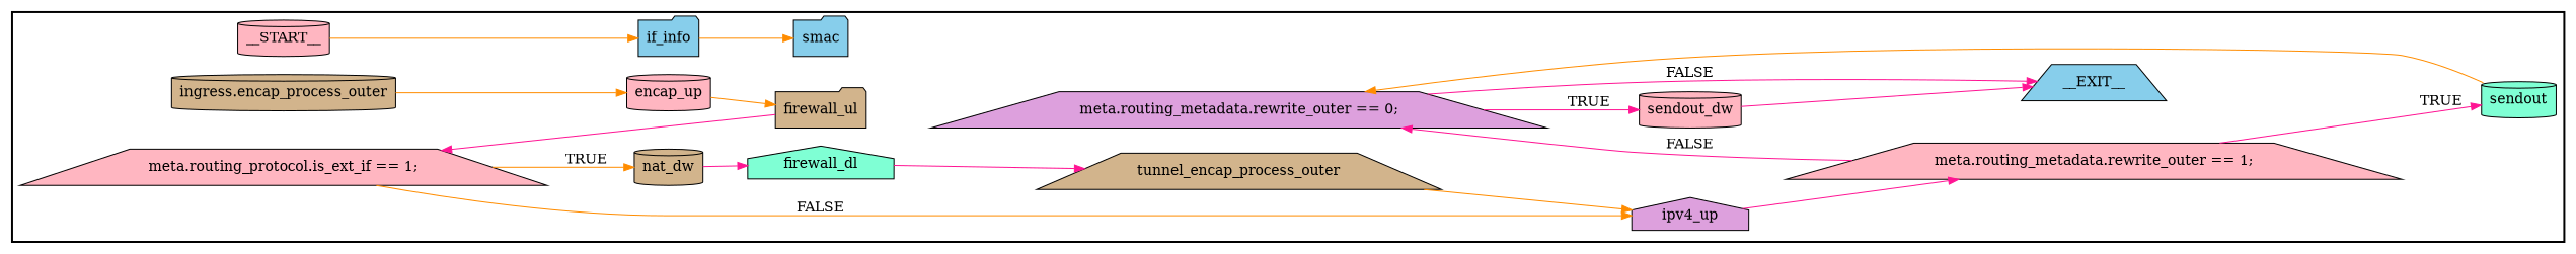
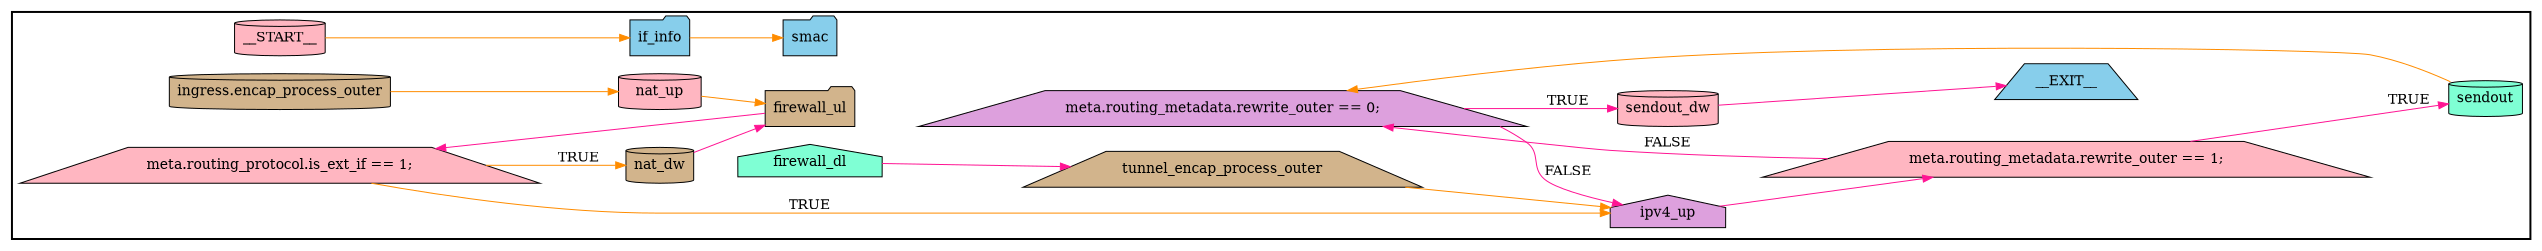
  digraph {
    rankdir=LR
    node [fillcolor=lightpink shape=cylinder style="solid,filled"]
    edge [color=deeppink]
    n1 [label=__START__]
    n2 [fillcolor=skyblue label=if_info shape=folder]
    n3 [fillcolor=skyblue label=__EXIT__ shape=trapezium]
    n4 [fillcolor=skyblue label=smac shape=folder]
    n5 [fillcolor=tan label="ingress.encap_process_outer"]
    n6 [label="meta.routing_protocol.is_ext_if == 1;" shape=trapezium]
-   n7 [label=encap_up]
+   n7 [label=nat_up]
    n8 [fillcolor=tan label=firewall_ul shape=folder]
    n9 [fillcolor=tan label=nat_dw]
    n10 [fillcolor=plum label=ipv4_up shape=house]
    n11 [fillcolor=aquamarine label=firewall_dl shape=house]
    n12 [fillcolor=tan label=tunnel_encap_process_outer shape=trapezium]
    n13 [label="meta.routing_metadata.rewrite_outer == 1;" shape=trapezium]
    n14 [fillcolor=aquamarine label=sendout]
    n15 [fillcolor=plum label="meta.routing_metadata.rewrite_outer == 0;" shape=trapezium]
    n16 [label=sendout_dw]
    subgraph cluster_1 {
      labeljust=r
      style=bold
      n1
      n2
      n3
      n4
      n5
      n6
      n7
      n8
      n9
      n10
      n11
      n12
      n13
      n14
      n15
      n16
    }
    n1 -> n2 [color=darkorange]
    n2 -> n4 [color=darkorange]
    n5 -> n7 [color=darkorange]
    n6 -> n9 [color=darkorange label=TRUE]
-   n6 -> n10 [color=darkorange label=FALSE]
+   n6 -> n10 [color=darkorange label=TRUE]
    n7 -> n8 [color=darkorange]
    n8 -> n6
-   n9 -> n11
+   n9 -> n8
    n10 -> n13
    n11 -> n12
    n12 -> n10 [color=darkorange]
    n13 -> n14 [label=TRUE]
    n13 -> n15 [label=FALSE]
    n14 -> n15 [color=darkorange]
-   n15 -> n3 [label=FALSE]
+   n15 -> n10 [label=FALSE]
    n15 -> n16 [label=TRUE]
    n16 -> n3
  }
